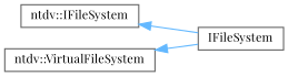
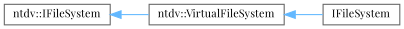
  digraph {
    fontname="Playfair Display"
    rankdir=LR
    node [color=grey40 fillcolor=white fontname="Playfair Display" fontsize=10 shape=box style=filled]
    edge [color=steelblue1 dir=back fontname="Playfair Display" fontsize=10 labelfontname=Helvetica labelfontsize=10 style=solid]
    n1 [height=0.2 label="ntdv::IFileSystem" width=0.4]
    n2 [height=0.2 label="ntdv::VirtualFileSystem" width=0.4]
    n3 [height=0.2 label=IFileSystem width=0.4]
-   n1 -> n3
+   n1 -> n2
    n2 -> n3
  }
